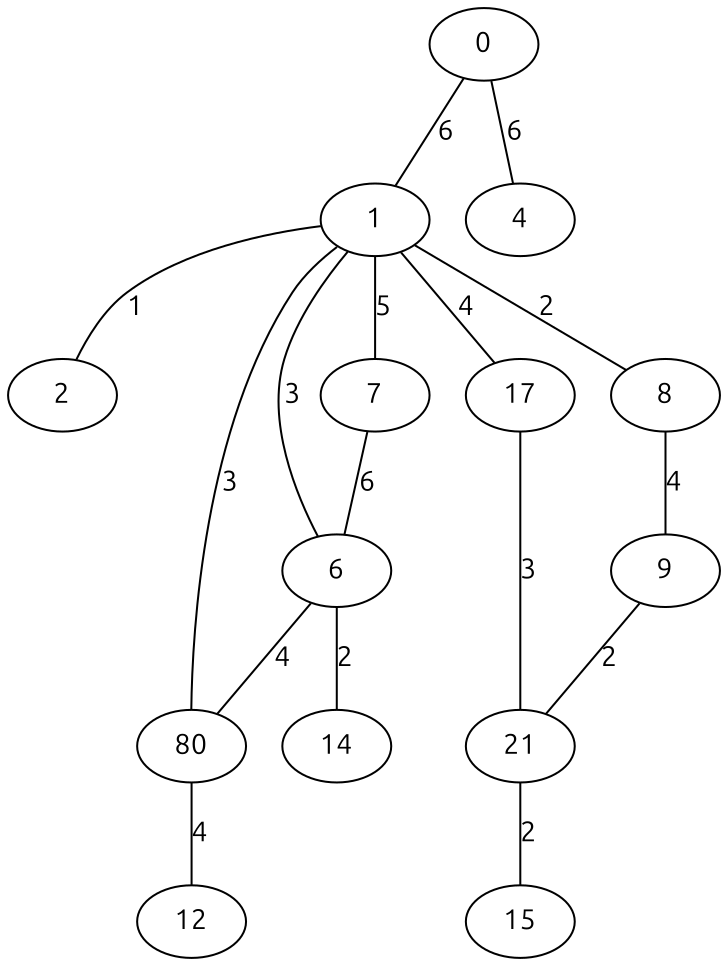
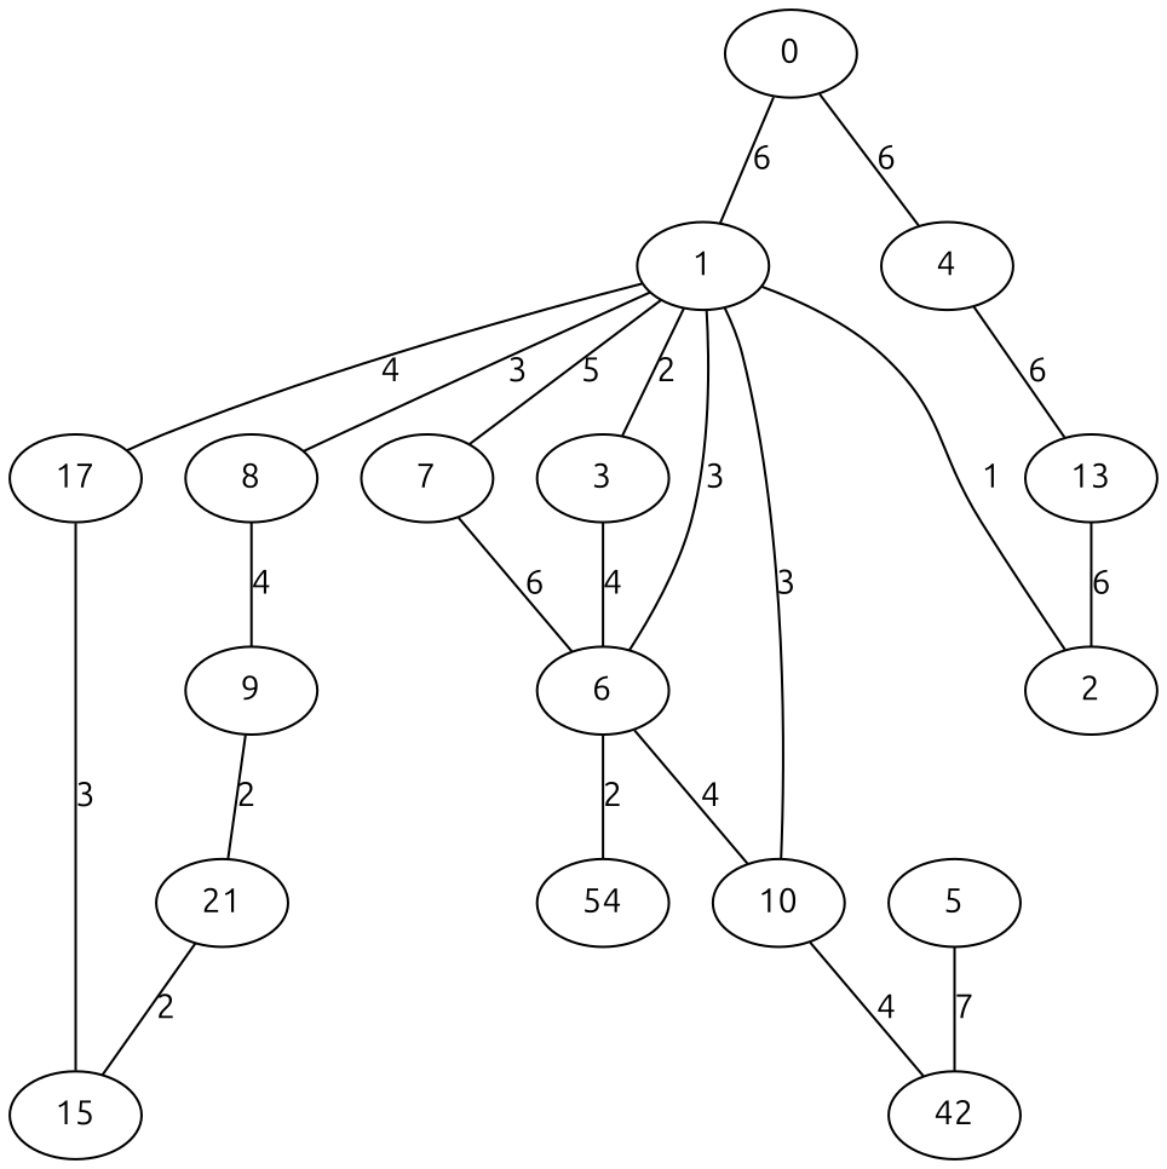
  graph {
    fontname=Ubuntu
    node [fontname=Ubuntu habit=7 x=3 y=3]
    edge [fontname=Ubuntu weight=6]
    0 [y=4]
    1 [habit=2 x=6 y=5]
    4 [habit=9 x=1]
    2 [habit=1 x=5 y=4]
+   3 [x=6 y=7]
    6 [habit=3 x=6 y=8]
    7 [base=1 x=8 y=7]
    8 [habit=4 x=8 y=5]
    n9 [habit=3 label=17 x=7]
-   10 [x=5 y=10 label=80]
-   12 [habit=3 y=9]
-   14 [habit=10 x=7 y=10]
+   10 [x=5 y=10]
+   13 [habit=2 y=1]
+   5 [habit=9 x=4 y=7]
+   12 [habit=3 y=9 label=42]
+   14 [habit=10 x=7 y=10 label=54]
    9 [base=2 habit=5 x=10]
    15 [habit=10 x=8 y=1]
    n17 [label=21 x=10 y=1]
    0 -- 1 [label=6]
    0 -- 4 [label=6]
    1 -- 2 [label=1 weight=1]
+   1 -- 3 [label=2 weight=2]
    1 -- 6 [label=3 weight=3]
    1 -- 7 [label=5 weight=5]
-   1 -- 8 [label=2 weight=2]
+   1 -- 8 [label=3 weight=2]
    1 -- n9 [label=4 weight=4]
    1 -- 10 [label=3 weight=3]
+   4 -- 13 [label=6]
+   3 -- 6 [label=4 weight=4]
    6 -- 10 [label=4 weight=4]
    6 -- 14 [label=2 weight=2]
    7 -- 6 [label=6]
    8 -- 9 [label=4 weight=4]
-   n9 -- n17 [label=3 weight=3]
+   n9 -- 15 [label=3 weight=3]
    10 -- 12 [label=4 weight=4]
+   13 -- 2 [label=6]
+   5 -- 12 [label=7 weight=7]
    9 -- n17 [label=2 weight=2]
    n17 -- 15 [label=2 weight=2]
  }
